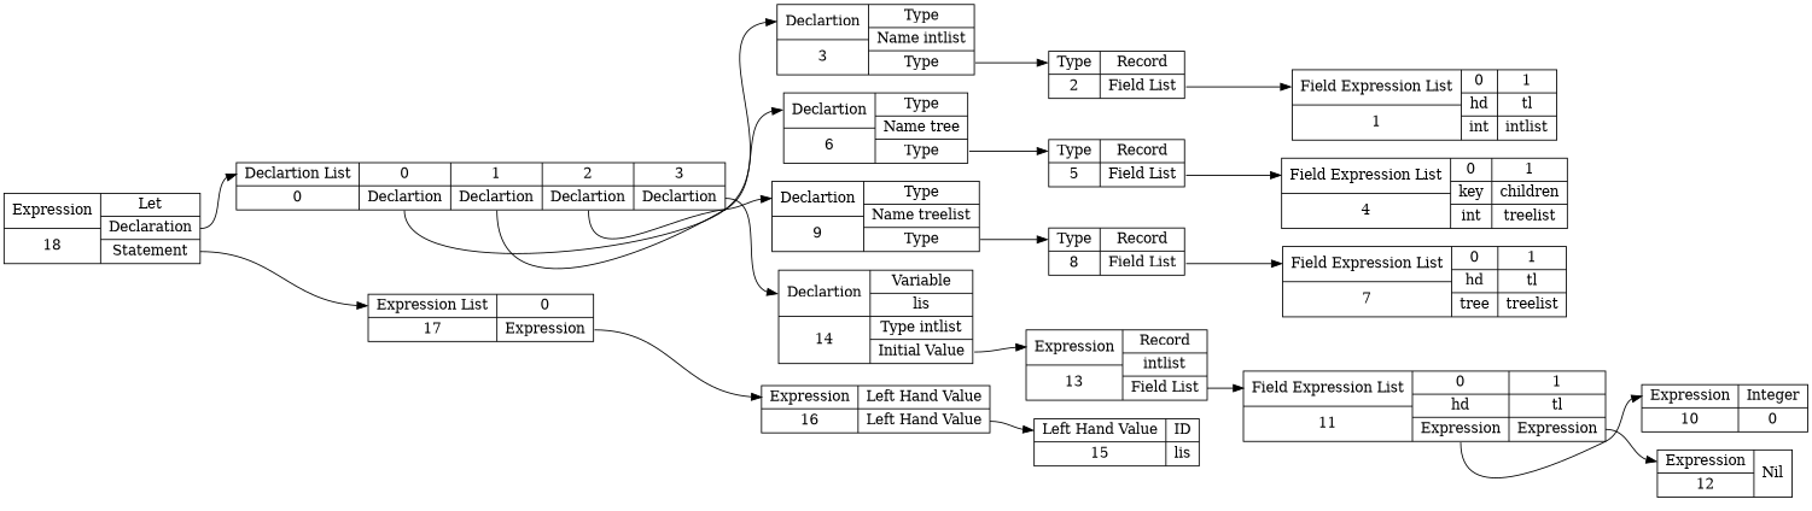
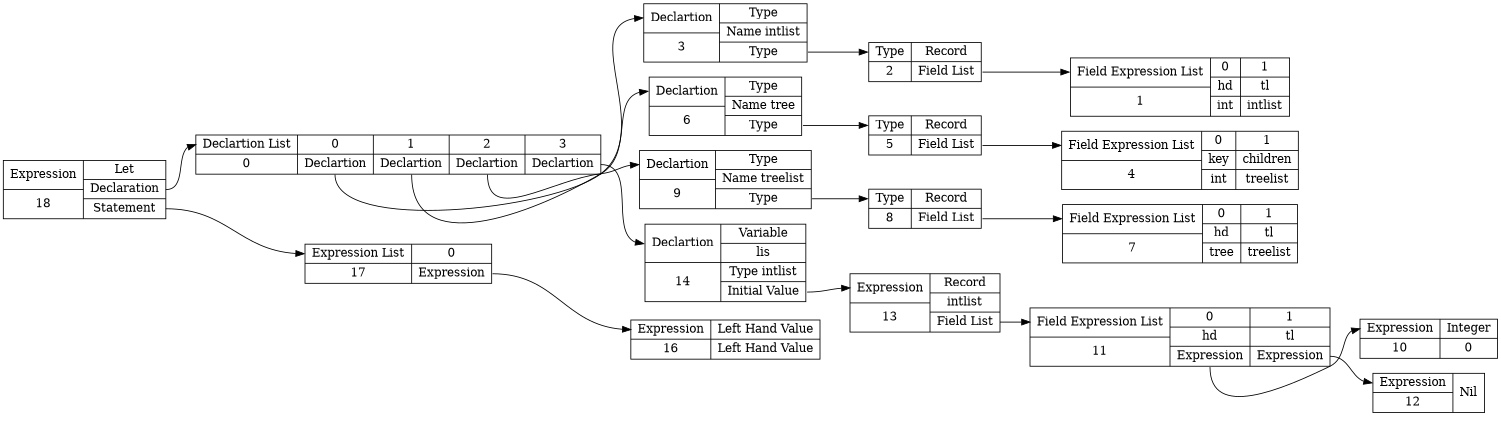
  digraph {
    rankdir=LR
    node [shape=record]
    edge [headport=ptr tailport=pos0]
    n1 [label="{ { <ptr> Expression | 18 } |{ Let | <dec> Declaration | <stmt> Statement } } "]
    n2 [label="{ { <ptr> Declartion List | 0 } | { 0 | <pos0> Declartion }| { 1 | <pos1> Declartion }| { 2 | <pos2> Declartion }| { 3 | <pos3> Declartion } }"]
    n3 [label="{ { <ptr> Expression List | 17 } | { 0 | <pos0> Expression } }"]
    n4 [label="{ { <ptr> Declartion | 3 } | {Type | Name intlist | <ty> Type } }"]
    n5 [label="{ { <ptr> Type | 2 } | { Record | <flist> Field List } } "]
    n6 [label="{ { <ptr> Field Expression List | 1 } | { 0 | hd | int }| { 1 | tl | intlist } }"]
    n7 [label="{ { <ptr> Declartion | 6 } | {Type | Name tree | <ty> Type } }"]
    n8 [label="{ { <ptr> Declartion | 9 } | {Type | Name treelist | <ty> Type } }"]
    n9 [label="{ { <ptr> Declartion | 14 } | {Variable | lis | Type intlist | <initval> Initial Value } }"]
    n10 [label="{ { <ptr> Type | 5 } | { Record | <flist> Field List } } "]
    n11 [label="{ { <ptr> Field Expression List | 4 } | { 0 | key | int }| { 1 | children | treelist } }"]
    n12 [label="{ { <ptr> Type | 8 } | { Record | <flist> Field List } } "]
    n13 [label="{ { <ptr> Field Expression List | 7 } | { 0 | hd | tree }| { 1 | tl | treelist } }"]
    n14 [label="{ { <ptr> Expression | 13 } |{ Record | intlist | <flistpos> Field List} }"]
    n15 [label="{ { <ptr> Field Expression List | 11 } | { 0 | hd | <pos0> Expression }| { 1 | tl | <pos1> Expression } }"]
    n16 [label="{ { <ptr> Expression | 10 } |{ Integer | 0 } }"]
    n17 [label="{ { <ptr> Expression | 12 } |{ Nil } }"]
    n18 [label="{ { <ptr> Expression | 16 } |{ Left Hand Value | <lval> Left Hand Value} }"]
-   n19 [label="{ { <ptr> Left Hand Value | 15 } | { ID | lis } } "]
    n1 -> n2 [tailport=dec]
    n1 -> n3 [tailport=stmt]
    n2 -> n4
    n2 -> n7 [tailport=pos1]
    n2 -> n8 [tailport=pos2]
    n2 -> n9 [tailport=pos3]
    n3 -> n18
    n4 -> n5 [tailport=ty]
    n5 -> n6 [tailport=flist]
    n7 -> n10 [tailport=ty]
    n8 -> n12 [tailport=ty]
    n9 -> n14 [tailport=initval]
    n10 -> n11 [tailport=flist]
    n12 -> n13 [tailport=flist]
    n14 -> n15 [tailport=flistpos]
    n15 -> n16
    n15 -> n17 [tailport=pos1]
-   n18 -> n19 [tailport=lval]
  }
